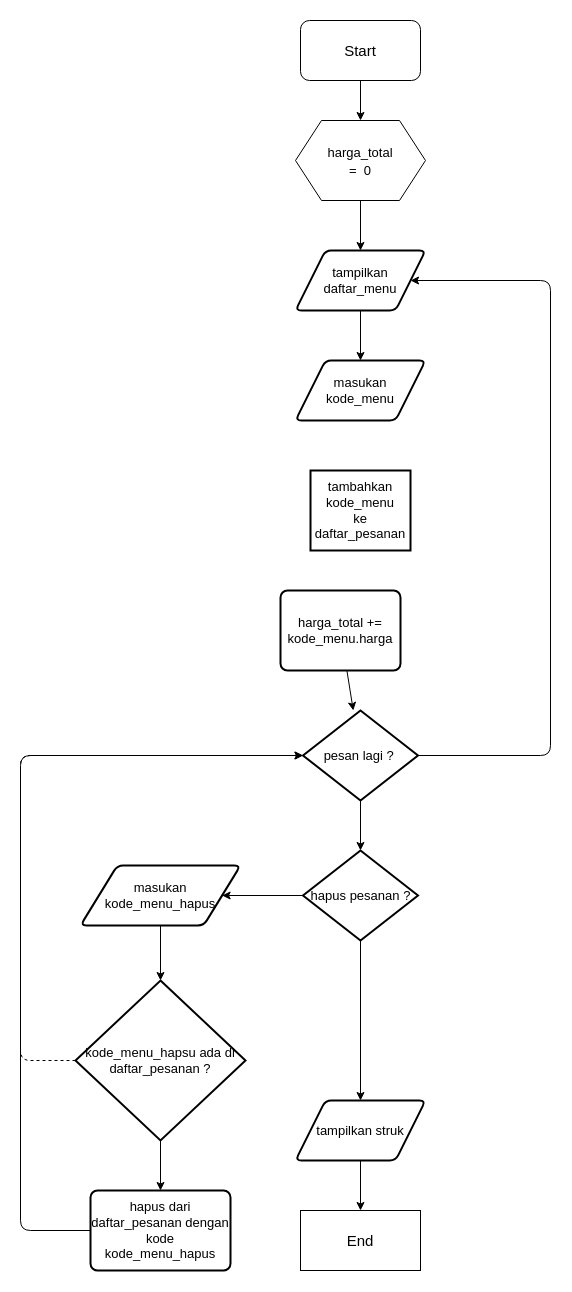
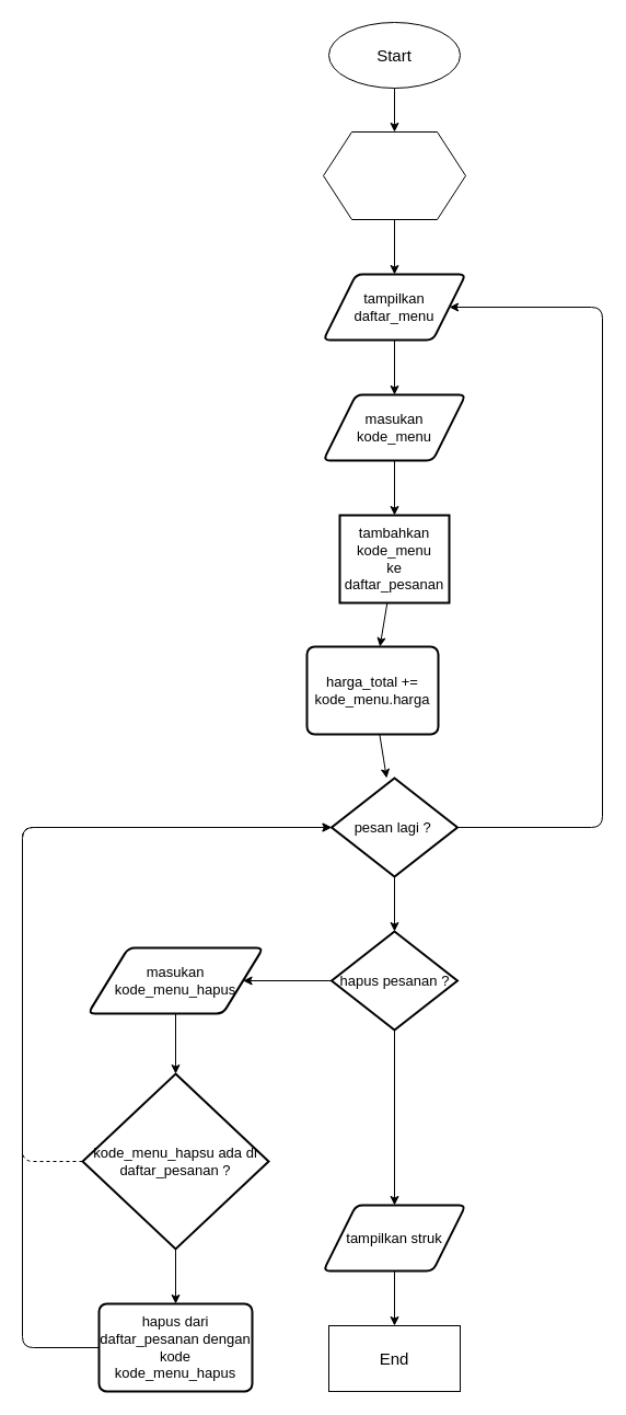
  <mxCell id="0" />
  <mxCell id="1" parent="0" />
  <mxCell id="2" style="edgeStyle=none;html=1;fontSize=15;" edge="1" parent="1" source="3" target="5"><mxGeometry relative="1" as="geometry" /></mxCell>
- <mxCell id="3" value="&lt;font style=&quot;font-size: 15px&quot;&gt;Start&lt;/font&gt;" style="whiteSpace=wrap;html=1;rounded=1;" vertex="1" parent="1"><mxGeometry x="300" y="20" width="120" height="60" as="geometry" /></mxCell>
+ <mxCell id="3" value="&lt;font style=&quot;font-size: 15px&quot;&gt;Start&lt;/font&gt;" style="ellipse;whiteSpace=wrap;html=1;" vertex="1" parent="1"><mxGeometry x="300" y="20" width="120" height="60" as="geometry" /></mxCell>
  <mxCell id="4" style="edgeStyle=none;html=1;fontSize=13;" edge="1" parent="1" source="5" target="8"><mxGeometry relative="1" as="geometry" /></mxCell>
  <mxCell id="5" value="" style="verticalLabelPosition=bottom;verticalAlign=top;html=1;shape=hexagon;perimeter=hexagonPerimeter2;arcSize=6;size=0.2;fontSize=15;" vertex="1" parent="1"><mxGeometry x="295" y="120" width="130" height="80" as="geometry" /></mxCell>
- <mxCell id="6" value="&lt;font style=&quot;font-size: 13px&quot;&gt;harga_total =&amp;nbsp; 0&lt;/font&gt;" style="text;html=1;strokeColor=none;fillColor=none;align=center;verticalAlign=middle;whiteSpace=wrap;rounded=0;fontSize=15;" vertex="1" parent="1"><mxGeometry x="330" y="145" width="60" height="30" as="geometry" /></mxCell>
  <mxCell id="7" style="edgeStyle=none;html=1;fontSize=13;" edge="1" parent="1" source="8" target="10"><mxGeometry relative="1" as="geometry" /></mxCell>
  <mxCell id="8" value="tampilkan&lt;br&gt;daftar_menu" style="shape=parallelogram;html=1;strokeWidth=2;perimeter=parallelogramPerimeter;whiteSpace=wrap;rounded=1;arcSize=12;size=0.23;fontSize=13;" vertex="1" parent="1"><mxGeometry x="295" y="250" width="130" height="60" as="geometry" /></mxCell>
+ <mxCell id="9" style="edgeStyle=none;html=1;fontSize=13;" edge="1" parent="1" source="10" target="12"><mxGeometry relative="1" as="geometry" /></mxCell>
  <mxCell id="10" value="masukan&lt;br&gt;kode_menu" style="shape=parallelogram;html=1;strokeWidth=2;perimeter=parallelogramPerimeter;whiteSpace=wrap;rounded=1;arcSize=12;size=0.23;fontSize=13;" vertex="1" parent="1"><mxGeometry x="295" y="360" width="130" height="60" as="geometry" /></mxCell>
+ <mxCell id="11" style="edgeStyle=none;html=1;fontSize=13;" edge="1" parent="1" source="12" target="14"><mxGeometry relative="1" as="geometry" /></mxCell>
  <mxCell id="12" value="tambahkan&lt;br&gt;kode_menu&lt;br&gt;ke daftar_pesanan" style="whiteSpace=wrap;html=1;absoluteArcSize=1;arcSize=14;strokeWidth=2;fontSize=13;rounded=0;" vertex="1" parent="1"><mxGeometry x="310" y="470" width="100" height="80" as="geometry" /></mxCell>
  <mxCell id="13" style="edgeStyle=none;html=1;fontSize=13;" edge="1" parent="1" source="14" target="17"><mxGeometry relative="1" as="geometry" /></mxCell>
  <mxCell id="14" value="harga_total += kode_menu.harga" style="rounded=1;whiteSpace=wrap;html=1;absoluteArcSize=1;arcSize=14;strokeWidth=2;fontSize=13;" vertex="1" parent="1"><mxGeometry x="280" y="590" width="120" height="80" as="geometry" /></mxCell>
  <mxCell id="15" style="edgeStyle=orthogonalEdgeStyle;html=1;entryX=1;entryY=0.5;entryDx=0;entryDy=0;fontSize=13;exitX=1;exitY=0.5;exitDx=0;exitDy=0;exitPerimeter=0;" edge="1" parent="1" source="17" target="8"><mxGeometry relative="1" as="geometry"><Array as="points"><mxPoint x="550" y="755" /><mxPoint x="550" y="280" /></Array></mxGeometry></mxCell>
  <mxCell id="16" style="edgeStyle=orthogonalEdgeStyle;html=1;fontSize=13;" edge="1" parent="1" source="17" target="20"><mxGeometry relative="1" as="geometry" /></mxCell>
  <mxCell id="17" value="pesan lagi ?&amp;nbsp;" style="strokeWidth=2;html=1;shape=mxgraph.flowchart.decision;whiteSpace=wrap;fontSize=13;" vertex="1" parent="1"><mxGeometry x="302.5" y="710" width="115" height="90" as="geometry" /></mxCell>
  <mxCell id="18" style="edgeStyle=orthogonalEdgeStyle;html=1;entryX=1;entryY=0.5;entryDx=0;entryDy=0;fontSize=13;" edge="1" parent="1" source="20" target="22"><mxGeometry relative="1" as="geometry" /></mxCell>
  <mxCell id="19" style="edgeStyle=orthogonalEdgeStyle;html=1;entryX=0.5;entryY=0;entryDx=0;entryDy=0;fontSize=13;" edge="1" parent="1" source="20" target="29"><mxGeometry relative="1" as="geometry" /></mxCell>
  <mxCell id="20" value="hapus pesanan ?" style="strokeWidth=2;html=1;shape=mxgraph.flowchart.decision;whiteSpace=wrap;fontSize=13;" vertex="1" parent="1"><mxGeometry x="302.5" y="850" width="115" height="90" as="geometry" /></mxCell>
  <mxCell id="21" style="edgeStyle=orthogonalEdgeStyle;html=1;fontSize=13;" edge="1" parent="1" source="22" target="25"><mxGeometry relative="1" as="geometry"><mxPoint x="190" y="980" as="targetPoint" /></mxGeometry></mxCell>
  <mxCell id="22" value="masukan&lt;br&gt;kode_menu_hapus" style="shape=parallelogram;html=1;strokeWidth=2;perimeter=parallelogramPerimeter;whiteSpace=wrap;rounded=1;arcSize=12;size=0.23;fontSize=13;" vertex="1" parent="1"><mxGeometry x="80" y="865" width="160" height="60" as="geometry" /></mxCell>
  <mxCell id="23" style="edgeStyle=orthogonalEdgeStyle;html=1;fontSize=13;" edge="1" parent="1" source="25" target="27"><mxGeometry relative="1" as="geometry" /></mxCell>
  <mxCell id="24" style="edgeStyle=orthogonalEdgeStyle;html=1;entryX=0;entryY=0.5;entryDx=0;entryDy=0;entryPerimeter=0;fontSize=13;dashed=1;" edge="1" parent="1" source="25" target="17"><mxGeometry relative="1" as="geometry"><Array as="points"><mxPoint x="20" y="1060" /><mxPoint x="20" y="755" /></Array></mxGeometry></mxCell>
  <mxCell id="25" value="kode_menu_hapsu ada di daftar_pesanan ?" style="strokeWidth=2;html=1;shape=mxgraph.flowchart.decision;whiteSpace=wrap;fontSize=13;" vertex="1" parent="1"><mxGeometry x="75" y="980" width="170" height="160" as="geometry" /></mxCell>
  <mxCell id="26" style="edgeStyle=orthogonalEdgeStyle;html=1;entryX=0;entryY=0.5;entryDx=0;entryDy=0;entryPerimeter=0;fontSize=13;" edge="1" parent="1" source="27" target="17"><mxGeometry relative="1" as="geometry"><Array as="points"><mxPoint x="20" y="1230" /><mxPoint x="20" y="755" /></Array></mxGeometry></mxCell>
  <mxCell id="27" value="hapus dari daftar_pesanan dengan kode kode_menu_hapus" style="rounded=1;whiteSpace=wrap;html=1;absoluteArcSize=1;arcSize=14;strokeWidth=2;fontSize=13;" vertex="1" parent="1"><mxGeometry y="1190" width="140" height="80" as="geometry" x="90" /></mxCell>
  <mxCell id="28" style="edgeStyle=orthogonalEdgeStyle;html=1;fontSize=13;" edge="1" parent="1" source="29" target="30"><mxGeometry relative="1" as="geometry" /></mxCell>
  <mxCell id="29" value="tampilkan struk" style="shape=parallelogram;html=1;strokeWidth=2;perimeter=parallelogramPerimeter;whiteSpace=wrap;rounded=1;arcSize=12;size=0.23;fontSize=13;" vertex="1" parent="1"><mxGeometry x="295" y="1100" width="130" height="60" as="geometry" /></mxCell>
  <mxCell id="30" value="&lt;font style=&quot;font-size: 15px&quot;&gt;End&lt;/font&gt;" style="whiteSpace=wrap;html=1;rounded=0;" vertex="1" parent="1"><mxGeometry x="300" y="1210" width="120" height="60" as="geometry" /></mxCell>
